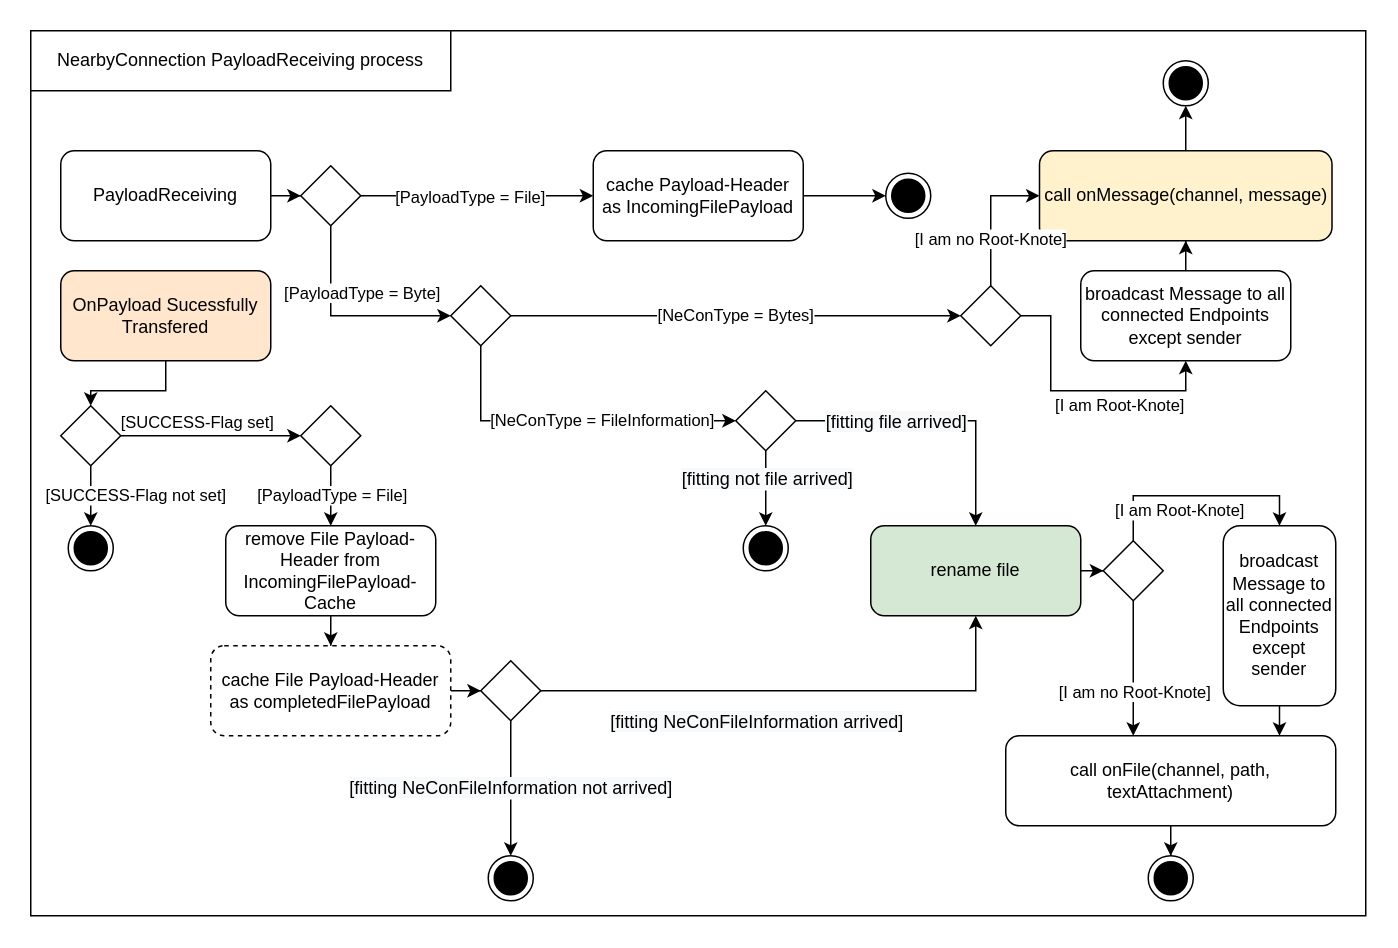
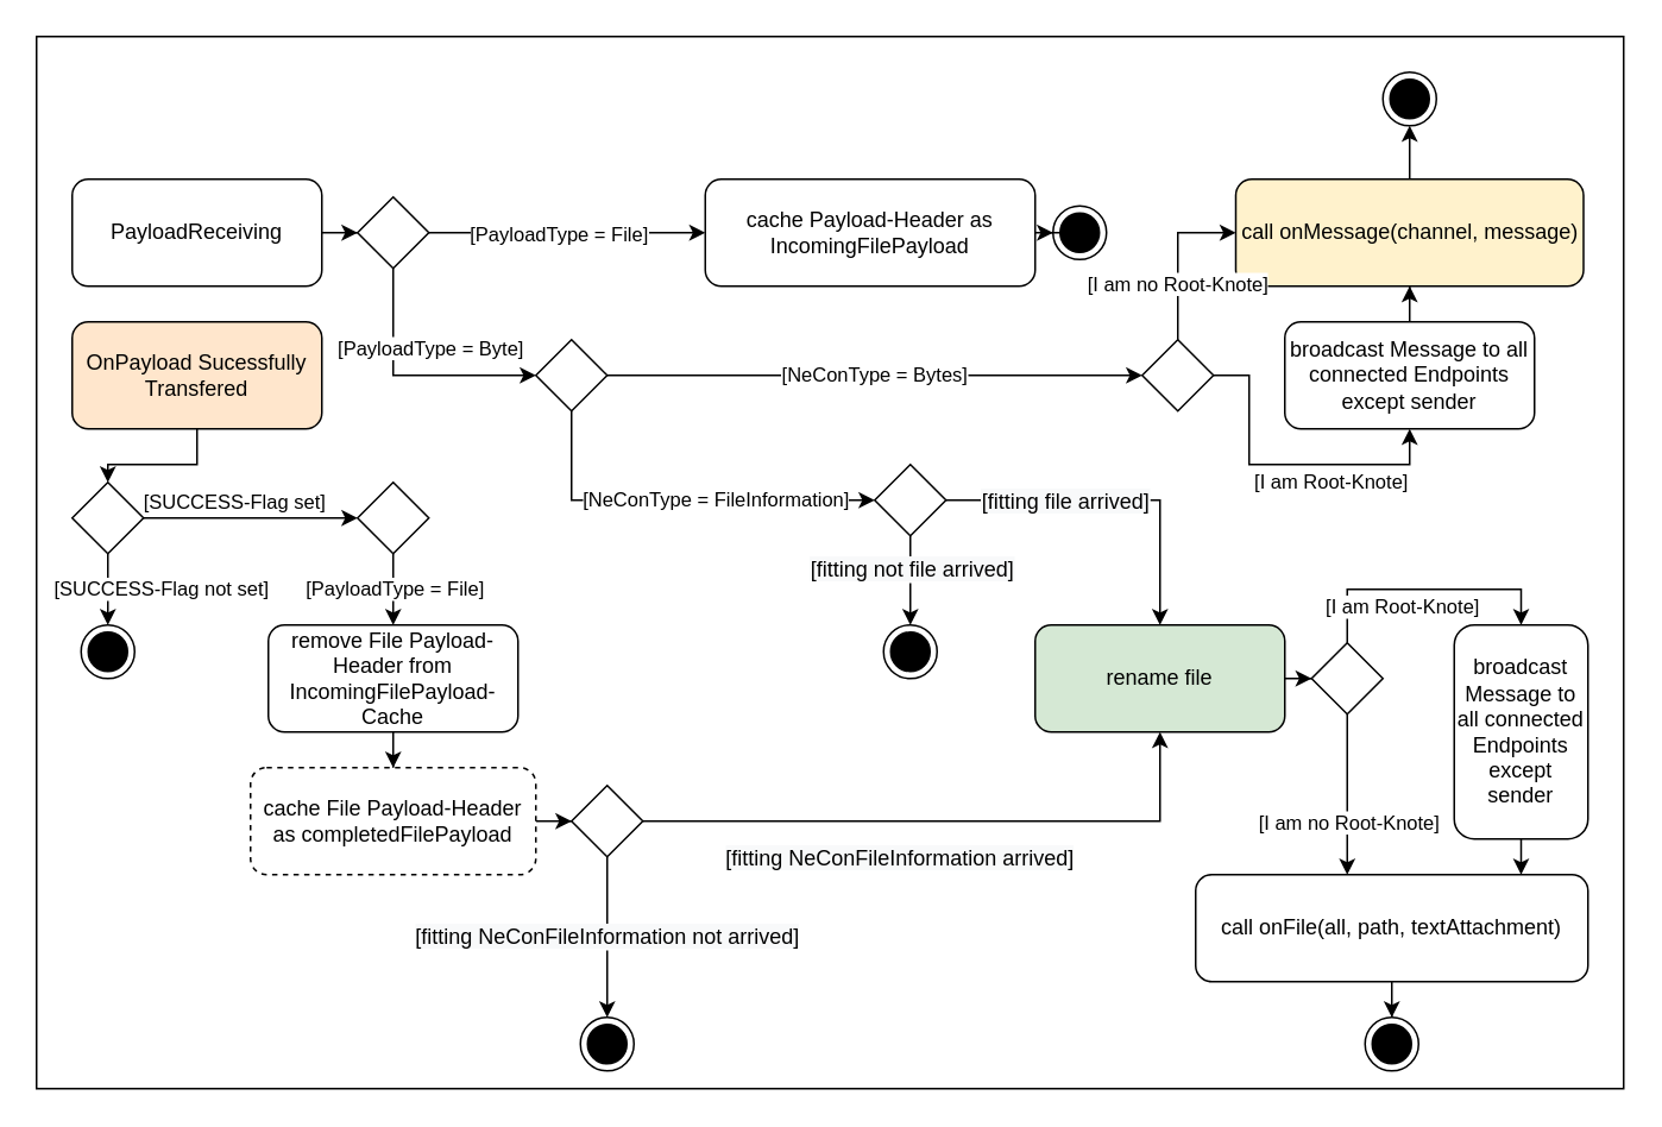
  <mxCell id="0" />
  <mxCell id="1" parent="0" />
  <mxCell id="2" value="" style="rounded=0;whiteSpace=wrap;html=1;" parent="1" vertex="1"><mxGeometry x="20" y="20" width="890" height="590" as="geometry" /></mxCell>
  <mxCell id="3" style="edgeStyle=orthogonalEdgeStyle;rounded=0;orthogonalLoop=1;jettySize=auto;html=1;entryX=0;entryY=0.5;entryDx=0;entryDy=0;" parent="1" source="4" target="29" edge="1"><mxGeometry relative="1" as="geometry" /></mxCell>
  <mxCell id="4" value="PayloadReceiving" style="rounded=1;whiteSpace=wrap;html=1;" parent="1" vertex="1"><mxGeometry x="40" y="100" width="140" height="60" as="geometry" /></mxCell>
  <mxCell id="5" style="edgeStyle=orthogonalEdgeStyle;rounded=0;orthogonalLoop=1;jettySize=auto;html=1;" parent="1" source="6" target="17" edge="1"><mxGeometry relative="1" as="geometry" /></mxCell>
  <mxCell id="6" value="OnPayload Sucessfully Transfered" style="rounded=1;whiteSpace=wrap;html=1;fillColor=#ffe6cc;" parent="1" vertex="1"><mxGeometry x="40" y="180" width="140" height="60" as="geometry" /></mxCell>
  <mxCell id="7" style="edgeStyle=orthogonalEdgeStyle;rounded=0;orthogonalLoop=1;jettySize=auto;html=1;" parent="1" source="8" target="21" edge="1"><mxGeometry relative="1" as="geometry" /></mxCell>
  <mxCell id="8" value="cache File Payload-Header as completedFilePayload" style="rounded=1;whiteSpace=wrap;html=1;dashed=1;" parent="1" vertex="1"><mxGeometry x="140" y="430" width="160" height="60" as="geometry" /></mxCell>
  <mxCell id="9" style="edgeStyle=orthogonalEdgeStyle;rounded=0;orthogonalLoop=1;jettySize=auto;html=1;" parent="1" source="10" target="8" edge="1"><mxGeometry relative="1" as="geometry" /></mxCell>
  <mxCell id="10" value="remove File Payload-Header from IncomingFilePayload-Cache" style="rounded=1;whiteSpace=wrap;html=1;" parent="1" vertex="1"><mxGeometry x="150" y="350" width="140" height="60" as="geometry" /></mxCell>
  <mxCell id="11" style="edgeStyle=orthogonalEdgeStyle;rounded=0;orthogonalLoop=1;jettySize=auto;html=1;exitX=0.5;exitY=1;exitDx=0;exitDy=0;" parent="1" source="50" target="10" edge="1"><mxGeometry relative="1" as="geometry" /></mxCell>
  <mxCell id="12" value="[PayloadType = File]" style="edgeLabel;html=1;align=center;verticalAlign=middle;resizable=0;points=[];" parent="11" vertex="1" connectable="0"><mxGeometry x="-0.282" y="-1" relative="1" as="geometry"><mxPoint x="1" y="5.52" as="offset" /></mxGeometry></mxCell>
  <mxCell id="13" style="edgeStyle=orthogonalEdgeStyle;rounded=0;orthogonalLoop=1;jettySize=auto;html=1;" parent="1" source="17" target="50" edge="1"><mxGeometry relative="1" as="geometry" /></mxCell>
  <mxCell id="14" value="[SUCCESS-Flag set]" style="edgeLabel;html=1;align=center;verticalAlign=middle;resizable=0;points=[];" parent="13" vertex="1" connectable="0"><mxGeometry x="0.198" y="2" relative="1" as="geometry"><mxPoint x="-21.72" y="-8" as="offset" /></mxGeometry></mxCell>
  <mxCell id="15" style="edgeStyle=orthogonalEdgeStyle;rounded=0;orthogonalLoop=1;jettySize=auto;html=1;entryX=0.5;entryY=0;entryDx=0;entryDy=0;" parent="1" source="17" target="51" edge="1"><mxGeometry relative="1" as="geometry"><Array as="points"><mxPoint x="60" y="330" /><mxPoint x="60" y="330" /></Array></mxGeometry></mxCell>
  <mxCell id="16" value="[SUCCESS-Flag not set]" style="edgeLabel;html=1;align=center;verticalAlign=middle;resizable=0;points=[];" parent="15" vertex="1" connectable="0"><mxGeometry x="-0.256" y="-2" relative="1" as="geometry"><mxPoint x="31.97" y="4.83" as="offset" /></mxGeometry></mxCell>
  <mxCell id="17" value="" style="rhombus;whiteSpace=wrap;html=1;" parent="1" vertex="1"><mxGeometry x="40" y="270" width="40" height="40" as="geometry" /></mxCell>
  <mxCell id="18" style="edgeStyle=orthogonalEdgeStyle;rounded=0;orthogonalLoop=1;jettySize=auto;html=1;" parent="1" source="21" target="23" edge="1"><mxGeometry relative="1" as="geometry" /></mxCell>
  <mxCell id="19" value="&lt;span style=&quot;font-size: 12px ; background-color: rgb(248 , 249 , 250)&quot;&gt;[fitting NeConFileInformation arrived]&lt;/span&gt;" style="edgeLabel;html=1;align=center;verticalAlign=middle;resizable=0;points=[];" parent="18" vertex="1" connectable="0"><mxGeometry x="-0.291" relative="1" as="geometry"><mxPoint x="22.41" y="20" as="offset" /></mxGeometry></mxCell>
  <mxCell id="20" value="&lt;span style=&quot;font-size: 12px ; background-color: rgb(248 , 249 , 250)&quot;&gt;[fitting NeConFileInformation not arrived]&lt;/span&gt;" style="edgeStyle=orthogonalEdgeStyle;rounded=0;orthogonalLoop=1;jettySize=auto;html=1;" parent="1" source="21" target="24" edge="1"><mxGeometry relative="1" as="geometry"><mxPoint x="340" y="570" as="targetPoint" /><Array as="points"><mxPoint x="340" y="510" /><mxPoint x="340" y="510" /></Array></mxGeometry></mxCell>
  <mxCell id="21" value="" style="rhombus;whiteSpace=wrap;html=1;" parent="1" vertex="1"><mxGeometry x="320" y="440" width="40" height="40" as="geometry" /></mxCell>
  <mxCell id="22" style="edgeStyle=orthogonalEdgeStyle;rounded=0;orthogonalLoop=1;jettySize=auto;html=1;entryX=0;entryY=0.5;entryDx=0;entryDy=0;" edge="1" parent="1" source="23" target="62"><mxGeometry relative="1" as="geometry" /></mxCell>
  <mxCell id="23" value="rename file" style="rounded=1;whiteSpace=wrap;html=1;fillColor=#d5e8d4;" parent="1" vertex="1"><mxGeometry x="580" y="350" width="140" height="60" as="geometry" /></mxCell>
  <mxCell id="24" value="" style="ellipse;html=1;shape=endState;fillColor=#000000;strokeColor=#000000;" parent="1" vertex="1"><mxGeometry x="325" y="570" width="30" height="30" as="geometry" /></mxCell>
  <mxCell id="25" style="edgeStyle=orthogonalEdgeStyle;rounded=0;orthogonalLoop=1;jettySize=auto;html=1;" parent="1" source="29" target="31" edge="1"><mxGeometry relative="1" as="geometry" /></mxCell>
  <mxCell id="26" value="[PayloadType = File]" style="edgeLabel;html=1;align=center;verticalAlign=middle;resizable=0;points=[];" parent="25" vertex="1" connectable="0"><mxGeometry x="-0.343" y="-3" relative="1" as="geometry"><mxPoint x="21.03" y="-3" as="offset" /></mxGeometry></mxCell>
  <mxCell id="27" style="edgeStyle=orthogonalEdgeStyle;rounded=0;orthogonalLoop=1;jettySize=auto;html=1;" parent="1" source="29" target="35" edge="1"><mxGeometry relative="1" as="geometry"><mxPoint x="380" y="210" as="targetPoint" /><Array as="points"><mxPoint x="220" y="210" /></Array></mxGeometry></mxCell>
  <mxCell id="28" value="[PayloadType = Byte]" style="edgeLabel;html=1;align=center;verticalAlign=middle;resizable=0;points=[];" parent="27" vertex="1" connectable="0"><mxGeometry x="0.018" y="3" relative="1" as="geometry"><mxPoint x="9" y="-12.03" as="offset" /></mxGeometry></mxCell>
  <mxCell id="29" value="" style="rhombus;whiteSpace=wrap;html=1;" parent="1" vertex="1"><mxGeometry x="200" y="110" width="40" height="40" as="geometry" /></mxCell>
  <mxCell id="30" style="edgeStyle=orthogonalEdgeStyle;rounded=0;orthogonalLoop=1;jettySize=auto;html=1;" edge="1" parent="1" source="31" target="46"><mxGeometry relative="1" as="geometry" /></mxCell>
- <mxCell id="31" value="cache Payload-Header as IncomingFilePayload" style="rounded=1;whiteSpace=wrap;html=1;" parent="1" vertex="1"><mxGeometry x="395" y="100" width="140" height="60" as="geometry" /></mxCell>
+ <mxCell id="31" value="cache Payload-Header as IncomingFilePayload" style="rounded=1;whiteSpace=wrap;html=1;" parent="1" vertex="1"><mxGeometry x="395" y="100" width="185" height="60" as="geometry" /></mxCell>
  <mxCell id="32" value="[I am Root-Knote]" style="edgeStyle=orthogonalEdgeStyle;rounded=0;orthogonalLoop=1;jettySize=auto;html=1;entryX=0.5;entryY=1;entryDx=0;entryDy=0;" parent="1" source="56" target="53" edge="1"><mxGeometry x="0.294" y="-10" relative="1" as="geometry"><mxPoint as="offset" /></mxGeometry></mxCell>
  <mxCell id="33" style="edgeStyle=orthogonalEdgeStyle;rounded=0;orthogonalLoop=1;jettySize=auto;html=1;entryX=0;entryY=0.5;entryDx=0;entryDy=0;" parent="1" source="35" target="42" edge="1"><mxGeometry relative="1" as="geometry"><mxPoint x="510" y="280" as="targetPoint" /><Array as="points"><mxPoint x="320" y="280" /></Array></mxGeometry></mxCell>
  <mxCell id="34" value="[NeConType = FileInformation]" style="edgeLabel;html=1;align=center;verticalAlign=middle;resizable=0;points=[];" parent="33" vertex="1" connectable="0"><mxGeometry x="-0.016" y="2" relative="1" as="geometry"><mxPoint x="22.1" y="1.98" as="offset" /></mxGeometry></mxCell>
  <mxCell id="35" value="" style="rhombus;whiteSpace=wrap;html=1;" parent="1" vertex="1"><mxGeometry x="300" y="190" width="40" height="40" as="geometry" /></mxCell>
  <mxCell id="36" style="edgeStyle=orthogonalEdgeStyle;rounded=0;orthogonalLoop=1;jettySize=auto;html=1;" parent="1" source="37" target="48" edge="1"><mxGeometry relative="1" as="geometry" /></mxCell>
  <mxCell id="37" value="call onMessage(channel, message)" style="rounded=1;whiteSpace=wrap;html=1;fillColor=#fff2cc;" parent="1" vertex="1"><mxGeometry x="692.5" y="100" width="195" height="60" as="geometry" /></mxCell>
  <mxCell id="38" style="edgeStyle=orthogonalEdgeStyle;rounded=0;orthogonalLoop=1;jettySize=auto;html=1;" parent="1" source="42" target="23" edge="1"><mxGeometry relative="1" as="geometry" /></mxCell>
  <mxCell id="39" value="&lt;span style=&quot;font-size: 12px ; background-color: rgb(248 , 249 , 250)&quot;&gt;[fitting file arrived]&lt;/span&gt;" style="edgeLabel;html=1;align=center;verticalAlign=middle;resizable=0;points=[];" parent="38" vertex="1" connectable="0"><mxGeometry x="-0.293" y="1" relative="1" as="geometry"><mxPoint x="-0.83" y="1" as="offset" /></mxGeometry></mxCell>
  <mxCell id="40" style="edgeStyle=orthogonalEdgeStyle;rounded=0;orthogonalLoop=1;jettySize=auto;html=1;entryX=0.5;entryY=0;entryDx=0;entryDy=0;" parent="1" source="42" target="43" edge="1"><mxGeometry relative="1" as="geometry" /></mxCell>
  <mxCell id="41" value="&lt;span style=&quot;font-size: 12px ; background-color: rgb(248 , 249 , 250)&quot;&gt;[fitting not file arrived]&lt;/span&gt;" style="edgeLabel;html=1;align=center;verticalAlign=middle;resizable=0;points=[];" parent="40" vertex="1" connectable="0"><mxGeometry x="-0.283" relative="1" as="geometry"><mxPoint as="offset" /></mxGeometry></mxCell>
  <mxCell id="42" value="" style="rhombus;whiteSpace=wrap;html=1;" parent="1" vertex="1"><mxGeometry x="490" y="260" width="40" height="40" as="geometry" /></mxCell>
  <mxCell id="43" value="" style="ellipse;html=1;shape=endState;fillColor=#000000;strokeColor=#000000;" parent="1" vertex="1"><mxGeometry x="495" y="350" width="30" height="30" as="geometry" /></mxCell>
  <mxCell id="44" style="edgeStyle=orthogonalEdgeStyle;rounded=0;orthogonalLoop=1;jettySize=auto;html=1;entryX=0.5;entryY=0;entryDx=0;entryDy=0;" parent="1" source="45" target="49" edge="1"><mxGeometry relative="1" as="geometry" /></mxCell>
- <mxCell id="45" value="call onFile(channel, path, textAttachment)" style="rounded=1;whiteSpace=wrap;html=1;" parent="1" vertex="1"><mxGeometry x="670" y="490" width="220" height="60" as="geometry" /></mxCell>
+ <mxCell id="45" value="call onFile(all, path, textAttachment)" style="rounded=1;whiteSpace=wrap;html=1;" parent="1" vertex="1"><mxGeometry x="670" y="490" width="220" height="60" as="geometry" /></mxCell>
  <mxCell id="46" value="" style="ellipse;html=1;shape=endState;fillColor=#000000;strokeColor=#000000;" parent="1" vertex="1"><mxGeometry x="590" y="115" width="30" height="30" as="geometry" /></mxCell>
- <mxCell id="47" value="NearbyConnection PayloadReceiving process" style="rounded=0;whiteSpace=wrap;html=1;" parent="1" vertex="1"><mxGeometry x="20" y="20" width="280" height="40" as="geometry" /></mxCell>
  <mxCell id="48" value="" style="ellipse;html=1;shape=endState;fillColor=#000000;strokeColor=#000000;" parent="1" vertex="1"><mxGeometry x="775" y="40" width="30" height="30" as="geometry" /></mxCell>
  <mxCell id="49" value="" style="ellipse;html=1;shape=endState;fillColor=#000000;strokeColor=#000000;" parent="1" vertex="1"><mxGeometry x="765" y="570" width="30" height="30" as="geometry" /></mxCell>
  <mxCell id="50" value="" style="rhombus;whiteSpace=wrap;html=1;" parent="1" vertex="1"><mxGeometry x="200" y="270" width="40" height="40" as="geometry" /></mxCell>
  <mxCell id="51" value="" style="ellipse;html=1;shape=endState;fillColor=#000000;strokeColor=#000000;" parent="1" vertex="1"><mxGeometry x="45" y="350" width="30" height="30" as="geometry" /></mxCell>
  <mxCell id="52" style="edgeStyle=orthogonalEdgeStyle;rounded=0;orthogonalLoop=1;jettySize=auto;html=1;entryX=0.5;entryY=1;entryDx=0;entryDy=0;" edge="1" parent="1" source="53" target="37"><mxGeometry relative="1" as="geometry" /></mxCell>
  <mxCell id="53" value="broadcast Message to all connected Endpoints except sender" style="rounded=1;whiteSpace=wrap;html=1;" vertex="1" parent="1"><mxGeometry x="720" y="180" width="140" height="60" as="geometry" /></mxCell>
  <mxCell id="54" style="edgeStyle=orthogonalEdgeStyle;rounded=0;orthogonalLoop=1;jettySize=auto;html=1;entryX=0;entryY=0.5;entryDx=0;entryDy=0;" edge="1" parent="1" source="56" target="37"><mxGeometry relative="1" as="geometry"><Array as="points"><mxPoint x="660" y="210" /><mxPoint x="660" y="130" /></Array></mxGeometry></mxCell>
  <mxCell id="55" value="[I am no Root-Knote]" style="edgeLabel;html=1;align=center;verticalAlign=middle;resizable=0;points=[];" vertex="1" connectable="0" parent="54"><mxGeometry x="0.122" y="-2" relative="1" as="geometry"><mxPoint x="-2.03" y="20.38" as="offset" /></mxGeometry></mxCell>
  <mxCell id="56" value="" style="rhombus;whiteSpace=wrap;html=1;" vertex="1" parent="1"><mxGeometry x="640" y="190" width="40" height="40" as="geometry" /></mxCell>
  <mxCell id="57" value="[NeConType = Bytes]" style="edgeStyle=orthogonalEdgeStyle;rounded=0;orthogonalLoop=1;jettySize=auto;html=1;" edge="1" parent="1" source="35" target="56"><mxGeometry relative="1" as="geometry"><mxPoint x="340" y="210" as="sourcePoint" /><mxPoint x="620" y="210" as="targetPoint" /></mxGeometry></mxCell>
  <mxCell id="58" style="edgeStyle=orthogonalEdgeStyle;rounded=0;orthogonalLoop=1;jettySize=auto;html=1;" edge="1" parent="1" source="62" target="45"><mxGeometry relative="1" as="geometry"><Array as="points"><mxPoint x="755" y="470" /><mxPoint x="755" y="470" /></Array></mxGeometry></mxCell>
  <mxCell id="59" value="&lt;span style=&quot;font-family: &amp;#34;helvetica&amp;#34;&quot;&gt;[I am no Root-Knote]&lt;/span&gt;" style="edgeLabel;html=1;align=center;verticalAlign=middle;resizable=0;points=[];" vertex="1" connectable="0" parent="58"><mxGeometry x="-0.322" y="1" relative="1" as="geometry"><mxPoint x="-1" y="29.17" as="offset" /></mxGeometry></mxCell>
  <mxCell id="60" style="edgeStyle=orthogonalEdgeStyle;rounded=0;orthogonalLoop=1;jettySize=auto;html=1;entryX=0.5;entryY=0;entryDx=0;entryDy=0;" edge="1" parent="1" source="62" target="64"><mxGeometry relative="1" as="geometry"><Array as="points"><mxPoint x="755" y="330" /><mxPoint x="853" y="330" /></Array></mxGeometry></mxCell>
  <mxCell id="61" value="&lt;span style=&quot;font-family: &amp;#34;helvetica&amp;#34;&quot;&gt;[I am Root-Knote]&lt;/span&gt;" style="edgeLabel;html=1;align=center;verticalAlign=middle;resizable=0;points=[];" vertex="1" connectable="0" parent="60"><mxGeometry x="-0.6" y="-20" relative="1" as="geometry"><mxPoint x="30" y="-10.83" as="offset" /></mxGeometry></mxCell>
  <mxCell id="62" value="" style="rhombus;whiteSpace=wrap;html=1;" vertex="1" parent="1"><mxGeometry x="735" y="360" width="40" height="40" as="geometry" /></mxCell>
  <mxCell id="63" style="edgeStyle=orthogonalEdgeStyle;rounded=0;orthogonalLoop=1;jettySize=auto;html=1;entryX=0.83;entryY=0;entryDx=0;entryDy=0;entryPerimeter=0;" edge="1" parent="1" source="64" target="45"><mxGeometry relative="1" as="geometry" /></mxCell>
  <mxCell id="64" value="broadcast Message to all connected Endpoints except sender" style="rounded=1;whiteSpace=wrap;html=1;" vertex="1" parent="1"><mxGeometry x="815" y="350" width="75" height="120" as="geometry" /></mxCell>
